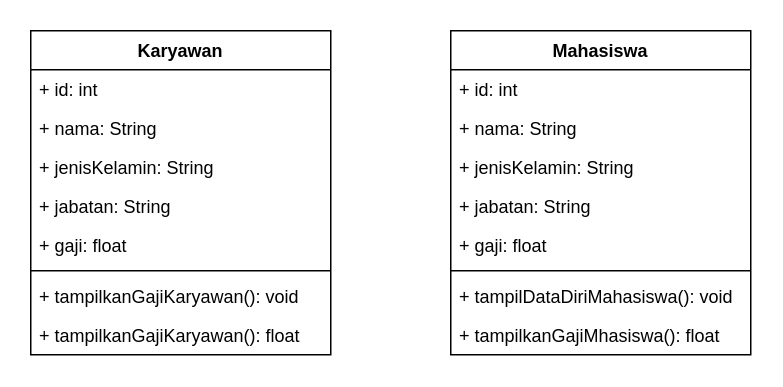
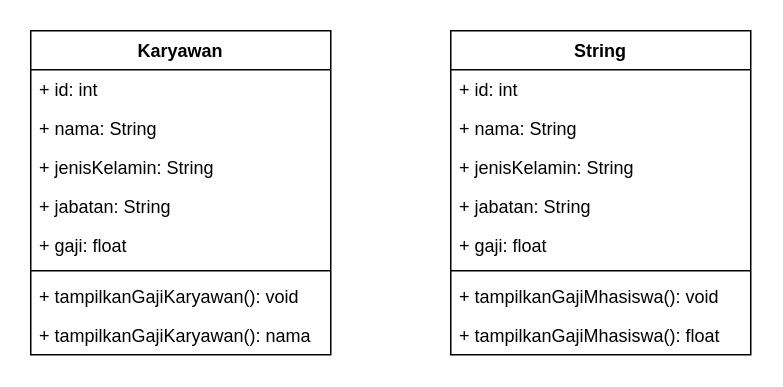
  <mxCell id="0" />
  <mxCell id="1" parent="0" />
  <mxCell id="2" value="Karyawan" style="swimlane;fontStyle=1;align=center;verticalAlign=top;childLayout=stackLayout;horizontal=1;startSize=26;horizontalStack=0;resizeParent=1;resizeParentMax=0;resizeLast=0;collapsible=1;marginBottom=0;" vertex="1" parent="1"><mxGeometry x="20" y="20" width="200" height="216" as="geometry" /></mxCell>
  <mxCell id="3" value="+ id: int" style="text;strokeColor=none;fillColor=none;align=left;verticalAlign=top;spacingLeft=4;spacingRight=4;overflow=hidden;rotatable=0;points=[[0,0.5],[1,0.5]];portConstraint=eastwest;" vertex="1" parent="2"><mxGeometry y="26" width="200" height="26" as="geometry" /></mxCell>
  <mxCell id="4" value="+ nama: String" style="text;strokeColor=none;fillColor=none;align=left;verticalAlign=top;spacingLeft=4;spacingRight=4;overflow=hidden;rotatable=0;points=[[0,0.5],[1,0.5]];portConstraint=eastwest;" vertex="1" parent="2"><mxGeometry y="52" width="200" height="26" as="geometry" /></mxCell>
  <mxCell id="5" value="+ jenisKelamin: String" style="text;strokeColor=none;fillColor=none;align=left;verticalAlign=top;spacingLeft=4;spacingRight=4;overflow=hidden;rotatable=0;points=[[0,0.5],[1,0.5]];portConstraint=eastwest;" vertex="1" parent="2"><mxGeometry y="78" width="200" height="26" as="geometry" /></mxCell>
  <mxCell id="6" value="+ jabatan: String" style="text;strokeColor=none;fillColor=none;align=left;verticalAlign=top;spacingLeft=4;spacingRight=4;overflow=hidden;rotatable=0;points=[[0,0.5],[1,0.5]];portConstraint=eastwest;" vertex="1" parent="2"><mxGeometry y="104" width="200" height="26" as="geometry" /></mxCell>
  <mxCell id="7" value="+ gaji: float" style="text;strokeColor=none;fillColor=none;align=left;verticalAlign=top;spacingLeft=4;spacingRight=4;overflow=hidden;rotatable=0;points=[[0,0.5],[1,0.5]];portConstraint=eastwest;" vertex="1" parent="2"><mxGeometry y="130" width="200" height="26" as="geometry" /></mxCell>
  <mxCell id="8" value="" style="line;strokeWidth=1;fillColor=none;align=left;verticalAlign=middle;spacingTop=-1;spacingLeft=3;spacingRight=3;rotatable=0;labelPosition=right;points=[];portConstraint=eastwest;strokeColor=inherit;" vertex="1" parent="2"><mxGeometry y="156" width="200" height="8" as="geometry" /></mxCell>
  <mxCell id="9" value="+ tampilkanGajiKaryawan(): void&#10;" style="text;strokeColor=none;fillColor=none;align=left;verticalAlign=top;spacingLeft=4;spacingRight=4;overflow=hidden;rotatable=0;points=[[0,0.5],[1,0.5]];portConstraint=eastwest;" vertex="1" parent="2"><mxGeometry y="164" width="200" height="26" as="geometry" /></mxCell>
- <mxCell id="10" value="+ tampilkanGajiKaryawan(): float&#10;" style="text;strokeColor=none;fillColor=none;align=left;verticalAlign=top;spacingLeft=4;spacingRight=4;overflow=hidden;rotatable=0;points=[[0,0.5],[1,0.5]];portConstraint=eastwest;" vertex="1" parent="2"><mxGeometry y="190" width="200" height="26" as="geometry" /></mxCell>
- <mxCell id="11" value="Mahasiswa" style="swimlane;fontStyle=1;align=center;verticalAlign=top;childLayout=stackLayout;horizontal=1;startSize=26;horizontalStack=0;resizeParent=1;resizeParentMax=0;resizeLast=0;collapsible=1;marginBottom=0;" vertex="1" parent="1"><mxGeometry x="300" y="20" width="200" height="216" as="geometry" /></mxCell>
+ <mxCell id="10" value="+ tampilkanGajiKaryawan(): nama&#10;" style="text;strokeColor=none;fillColor=none;align=left;verticalAlign=top;spacingLeft=4;spacingRight=4;overflow=hidden;rotatable=0;points=[[0,0.5],[1,0.5]];portConstraint=eastwest;" vertex="1" parent="2"><mxGeometry y="190" width="200" height="26" as="geometry" /></mxCell>
+ <mxCell id="11" value="String" style="swimlane;fontStyle=1;align=center;verticalAlign=top;childLayout=stackLayout;horizontal=1;startSize=26;horizontalStack=0;resizeParent=1;resizeParentMax=0;resizeLast=0;collapsible=1;marginBottom=0;" vertex="1" parent="1"><mxGeometry x="300" y="20" width="200" height="216" as="geometry" /></mxCell>
  <mxCell id="12" value="+ id: int" style="text;strokeColor=none;fillColor=none;align=left;verticalAlign=top;spacingLeft=4;spacingRight=4;overflow=hidden;rotatable=0;points=[[0,0.5],[1,0.5]];portConstraint=eastwest;" vertex="1" parent="11"><mxGeometry y="26" width="200" height="26" as="geometry" /></mxCell>
  <mxCell id="13" value="+ nama: String" style="text;strokeColor=none;fillColor=none;align=left;verticalAlign=top;spacingLeft=4;spacingRight=4;overflow=hidden;rotatable=0;points=[[0,0.5],[1,0.5]];portConstraint=eastwest;" vertex="1" parent="11"><mxGeometry y="52" width="200" height="26" as="geometry" /></mxCell>
  <mxCell id="14" value="+ jenisKelamin: String" style="text;strokeColor=none;fillColor=none;align=left;verticalAlign=top;spacingLeft=4;spacingRight=4;overflow=hidden;rotatable=0;points=[[0,0.5],[1,0.5]];portConstraint=eastwest;" vertex="1" parent="11"><mxGeometry y="78" width="200" height="26" as="geometry" /></mxCell>
  <mxCell id="15" value="+ jabatan: String" style="text;strokeColor=none;fillColor=none;align=left;verticalAlign=top;spacingLeft=4;spacingRight=4;overflow=hidden;rotatable=0;points=[[0,0.5],[1,0.5]];portConstraint=eastwest;" vertex="1" parent="11"><mxGeometry y="104" width="200" height="26" as="geometry" /></mxCell>
  <mxCell id="16" value="+ gaji: float" style="text;strokeColor=none;fillColor=none;align=left;verticalAlign=top;spacingLeft=4;spacingRight=4;overflow=hidden;rotatable=0;points=[[0,0.5],[1,0.5]];portConstraint=eastwest;" vertex="1" parent="11"><mxGeometry y="130" width="200" height="26" as="geometry" /></mxCell>
  <mxCell id="17" value="" style="line;strokeWidth=1;fillColor=none;align=left;verticalAlign=middle;spacingTop=-1;spacingLeft=3;spacingRight=3;rotatable=0;labelPosition=right;points=[];portConstraint=eastwest;strokeColor=inherit;" vertex="1" parent="11"><mxGeometry y="156" width="200" height="8" as="geometry" /></mxCell>
- <mxCell id="18" value="+ tampilDataDiriMahasiswa(): void&#10;" style="text;strokeColor=none;fillColor=none;align=left;verticalAlign=top;spacingLeft=4;spacingRight=4;overflow=hidden;rotatable=0;points=[[0,0.5],[1,0.5]];portConstraint=eastwest;" vertex="1" parent="11"><mxGeometry y="164" width="200" height="26" as="geometry" /></mxCell>
+ <mxCell id="18" value="+ tampilkanGajiMhasiswa(): void&#10;" style="text;strokeColor=none;fillColor=none;align=left;verticalAlign=top;spacingLeft=4;spacingRight=4;overflow=hidden;rotatable=0;points=[[0,0.5],[1,0.5]];portConstraint=eastwest;" vertex="1" parent="11"><mxGeometry y="164" width="200" height="26" as="geometry" /></mxCell>
  <mxCell id="19" value="+ tampilkanGajiMhasiswa(): float&#10;" style="text;strokeColor=none;fillColor=none;align=left;verticalAlign=top;spacingLeft=4;spacingRight=4;overflow=hidden;rotatable=0;points=[[0,0.5],[1,0.5]];portConstraint=eastwest;" vertex="1" parent="11"><mxGeometry y="190" width="200" height="26" as="geometry" /></mxCell>
